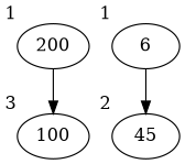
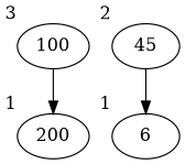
  digraph {
    node [shape=oval xlabel=1]
    100 [xlabel=3]
    200
    45 [xlabel=2]
    6
-   200 -> 100
-   6 -> 45
+   100 -> 200
+   45 -> 6
  }
